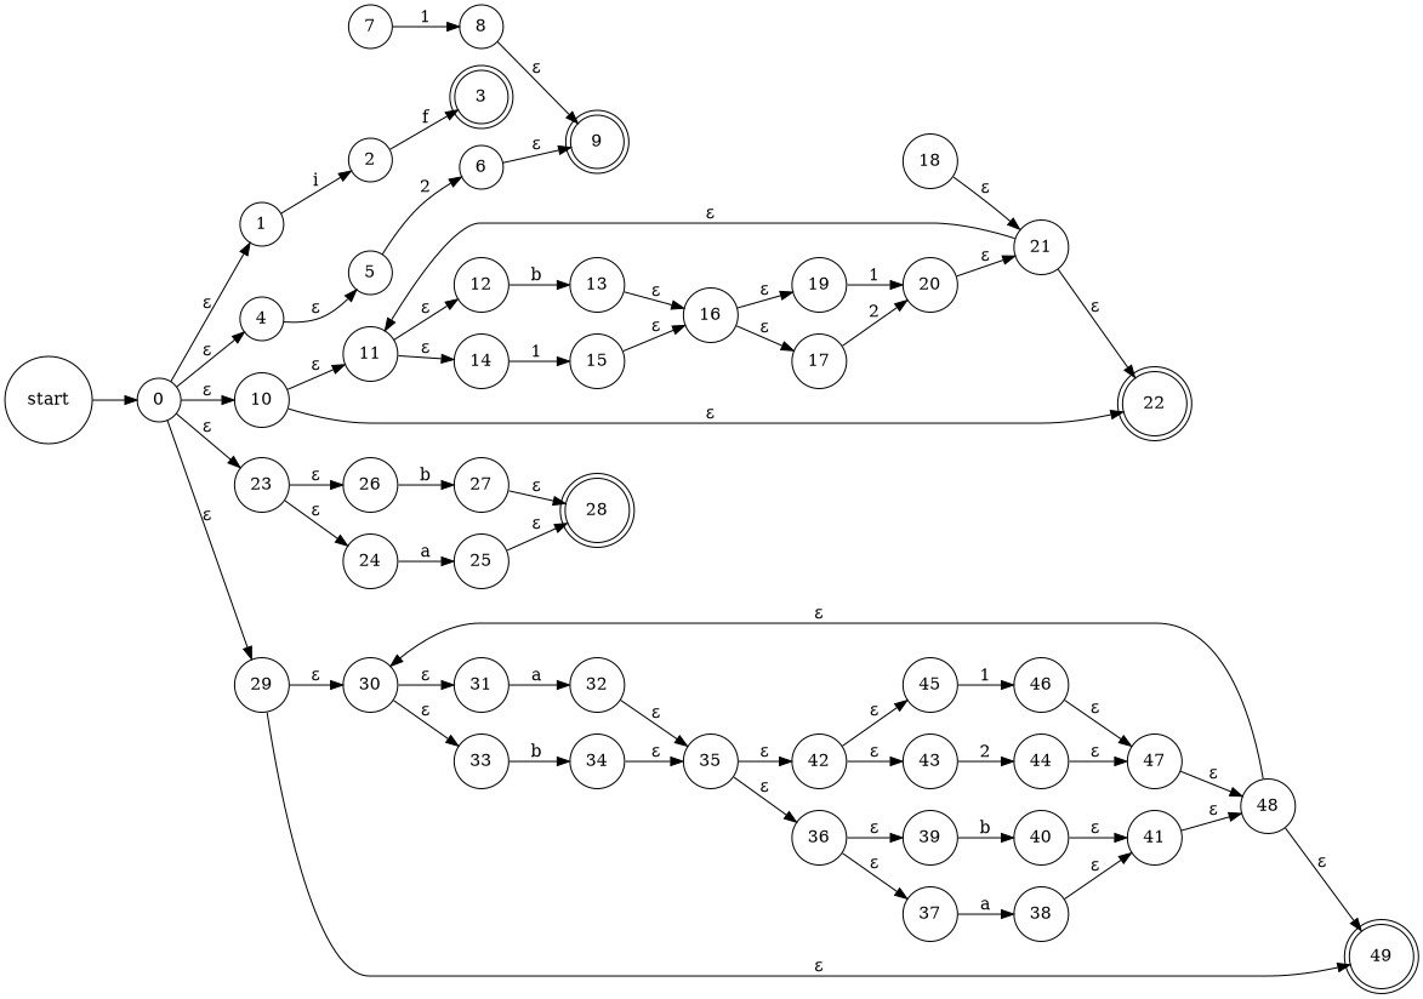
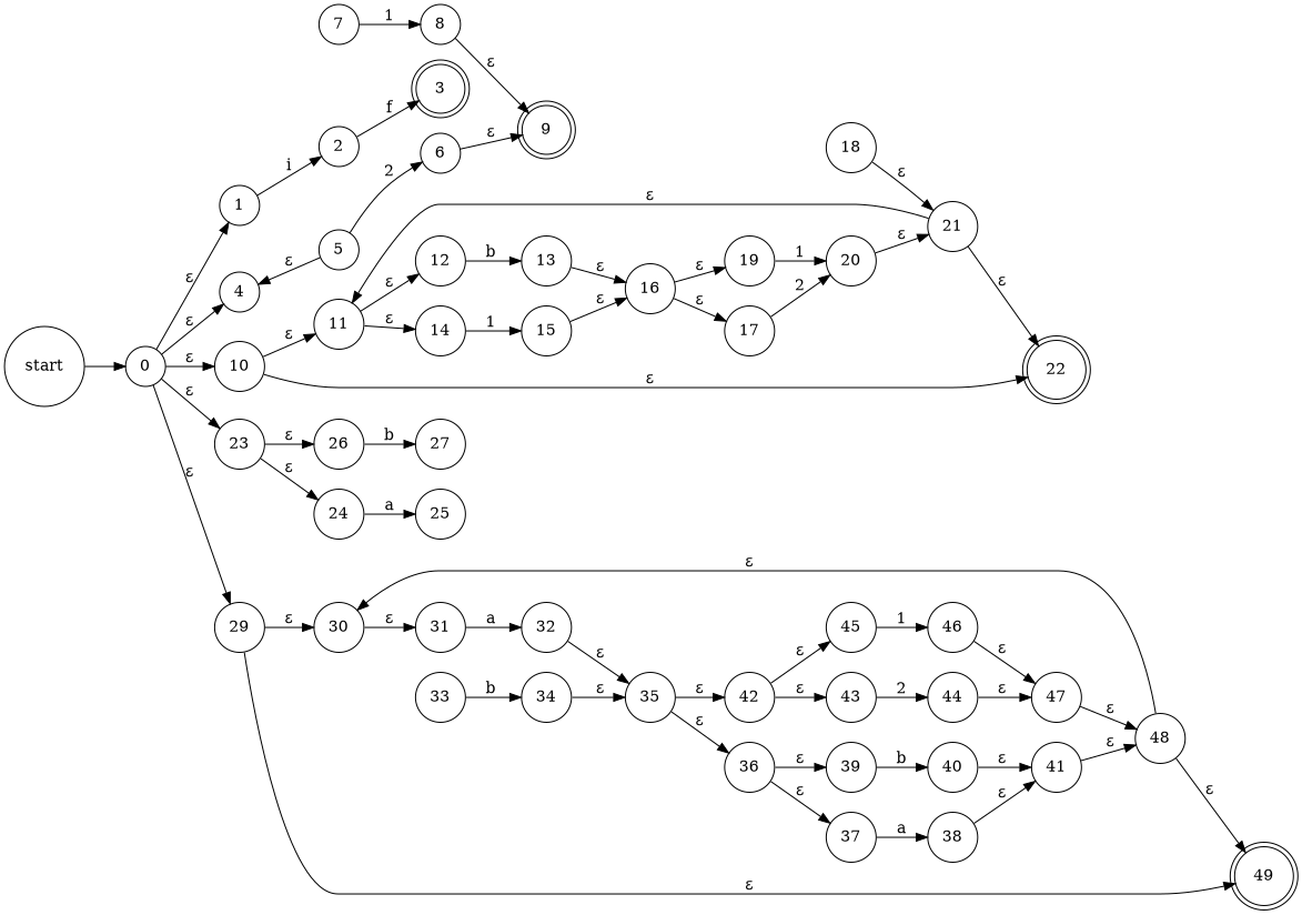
  digraph {
    rankdir=LR
    node [shape=circle]
    3 [shape=doublecircle]
    9 [shape=doublecircle]
    49 [shape=doublecircle]
    22 [shape=doublecircle]
-   28 [shape=doublecircle]
    start [height=0.1 width=0.1]
    0
    1
    4
    10
    23
    29
    2
    5
    11
    24
    26
    30
    6
    7
    8
    12
    14
    13
    15
    16
    17
    19
    20
    18
    21
    25
    27
    31
    33
    32
    34
    35
    36
    42
    37
    39
    43
    45
    38
    40
    44
    46
    41
    48
    47
    start -> 0
    0 -> 1 [label="ε"]
    0 -> 4 [label="ε"]
    0 -> 10 [label="ε"]
    0 -> 23 [label="ε"]
    0 -> 29 [label="ε"]
    1 -> 2 [label=i]
-   4 -> 5 [label="ε"]
+   5 -> 4 [label="ε"]
    10 -> 22 [label="ε"]
    10 -> 11 [label="ε"]
    23 -> 24 [label="ε"]
    23 -> 26 [label="ε"]
    29 -> 49 [label="ε"]
    29 -> 30 [label="ε"]
    2 -> 3 [label=f]
    5 -> 6 [label=2]
    11 -> 12 [label="ε"]
    11 -> 14 [label="ε"]
    24 -> 25 [label=a]
    26 -> 27 [label=b]
    30 -> 31 [label="ε"]
-   30 -> 33 [label="ε"]
    6 -> 9 [label="ε"]
    7 -> 8 [label=1]
    8 -> 9 [label="ε"]
    12 -> 13 [label=b]
    14 -> 15 [label=1]
    13 -> 16 [label="ε"]
    15 -> 16 [label="ε"]
    16 -> 17 [label="ε"]
    16 -> 19 [label="ε"]
    17 -> 20 [label=2]
    19 -> 20 [label=1]
    20 -> 21 [label="ε"]
    18 -> 21 [label="ε"]
    21 -> 22 [label="ε"]
    21 -> 11 [label="ε"]
-   25 -> 28 [label="ε"]
-   27 -> 28 [label="ε"]
    31 -> 32 [label=a]
    33 -> 34 [label=b]
    32 -> 35 [label="ε"]
    34 -> 35 [label="ε"]
    35 -> 36 [label="ε"]
    35 -> 42 [label="ε"]
    36 -> 37 [label="ε"]
    36 -> 39 [label="ε"]
    42 -> 43 [label="ε"]
    42 -> 45 [label="ε"]
    37 -> 38 [label=a]
    39 -> 40 [label=b]
    43 -> 44 [label=2]
    45 -> 46 [label=1]
    38 -> 41 [label="ε"]
    40 -> 41 [label="ε"]
    44 -> 47 [label="ε"]
    46 -> 47 [label="ε"]
    41 -> 48 [label="ε"]
    48 -> 49 [label="ε"]
    48 -> 30 [label="ε"]
    47 -> 48 [label="ε"]
  }
